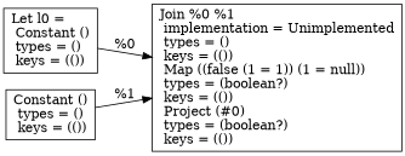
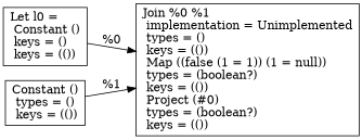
  digraph {
    rankdir=LR
    node [shape=record]
-   n1 [label="Let l0 =\l Constant ()\l  types = ()\l  keys = (())\l"]
+   n1 [label="Let l0 =\l Constant ()\l  keys = ()\l  keys = (())\l"]
    n2 [label=" Join %0 %1\l  implementation = Unimplemented\l  types = ()\l  keys = (())\l Map ((false  (1 = 1))  (1 = null))\l  types = (boolean?)\l  keys = (())\l Project (#0)\l  types = (boolean?)\l  keys = (())\l"]
    n3 [label=" Constant ()\l  types = ()\l  keys = (())\l"]
    n1 -> n2 [label="%0\l"]
    n3 -> n2 [label="%1\l"]
  }
